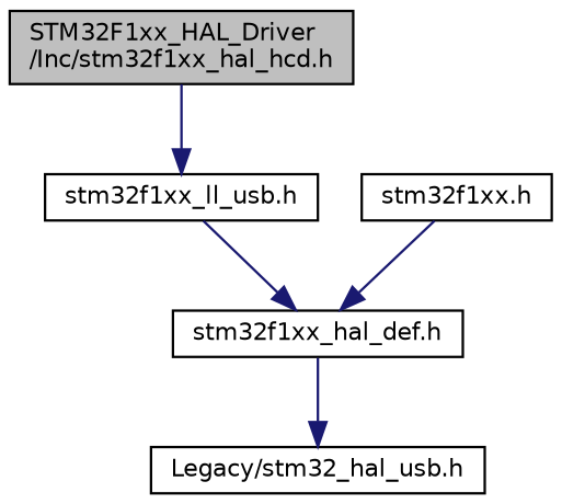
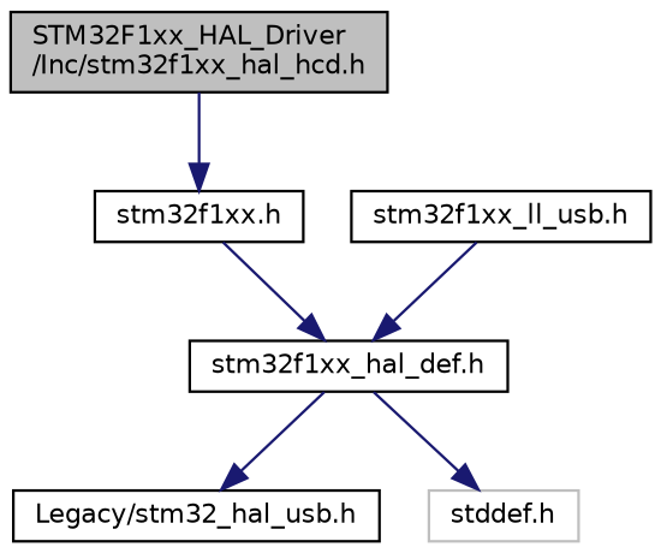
  digraph {
    node [color=black fillcolor=white fontname=Helvetica fontsize=10 shape=record style=filled]
    edge [color=midnightblue fontname=Helvetica fontsize=10 labelfontname=Helvetica labelfontsize=10 style=solid]
    n1 [fillcolor=grey75 fontcolor=black height=0.2 label="STM32F1xx_HAL_Driver\l/Inc/stm32f1xx_hal_hcd.h" width=0.4]
    n2 [height=0.2 label="stm32f1xx_ll_usb.h" width=0.4]
    n3 [height=0.2 label="stm32f1xx_hal_def.h" width=0.4]
    n4 [height=0.2 label="Legacy/stm32_hal_usb.h" width=0.4]
+   n5 [color=grey75 height=0.2 label="stddef.h" width=0.4]
    n6 [height=0.2 label="stm32f1xx.h" width=0.4]
-   n1 -> n2
+   n1 -> n6
    n2 -> n3
    n3 -> n4
+   n3 -> n5
    n6 -> n3
  }
